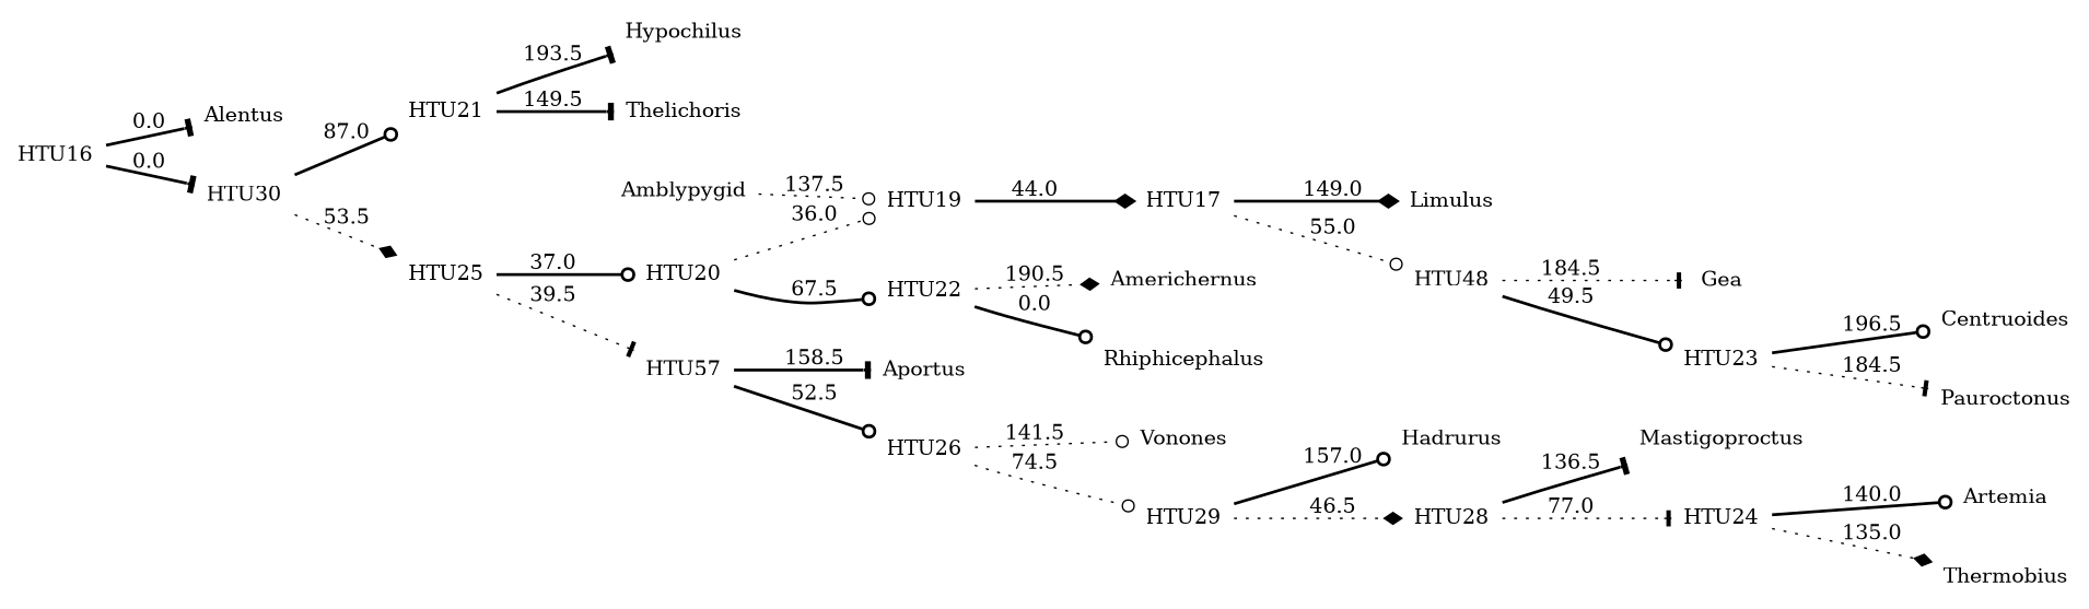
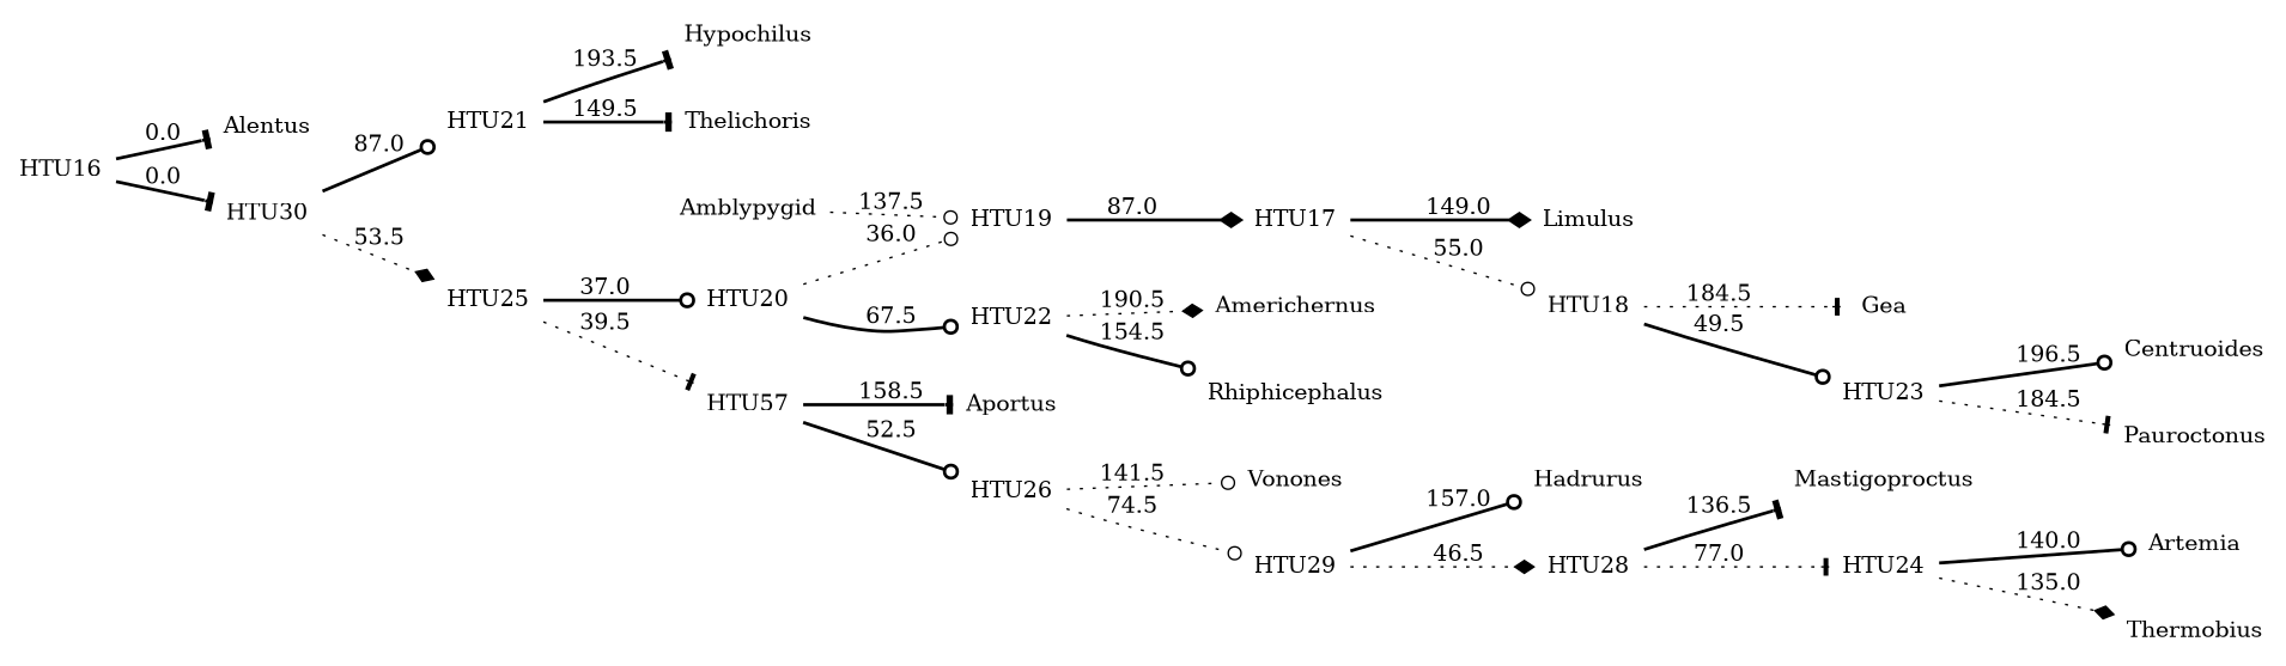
  digraph {
    rankdir=LR
    node [shape=none]
    edge [arrowhead=odot style=bold]
    n1 [label=Alentus]
    n2 [label=Amblypygid]
    n3 [label=HTU19]
    n4 [label=Americhernus]
    n5 [label=Aportus]
    n6 [label=Artemia]
    n7 [label=Centruoides]
    n8 [label=Gea]
    n9 [label=Hadrurus]
    n10 [label=Hypochilus]
    n11 [label=Limulus]
    n12 [label=Mastigoproctus]
    n13 [label=Pauroctonus]
    n14 [label=Rhiphicephalus]
    n15 [label=Thelichoris]
    n16 [label=Thermobius]
    n17 [label=Vonones]
    n18 [label=HTU16]
    n19 [label=HTU30]
    n20 [label=HTU21]
    n21 [label=HTU25]
    n22 [label=HTU17]
-   n23 [label=HTU48]
+   n23 [label=HTU18]
    n24 [label=HTU23]
    n25 [label=HTU20]
    n26 [label=HTU22]
    n27 [label=HTU24]
    n28 [label=HTU57]
    n29 [label=HTU26]
    n30 [label=HTU29]
    n31 [label=HTU28]
    n2 -> n3 [label=137.5 style=dotted]
-   n3 -> n22 [arrowhead=diamond label=44.0]
+   n3 -> n22 [arrowhead=diamond label=87.0]
    n18 -> n1 [arrowhead=tee label=0.0]
    n18 -> n19 [arrowhead=tee label=0.0]
    n19 -> n20 [label=87.0]
    n19 -> n21 [arrowhead=diamond label=53.5 style=dotted]
    n20 -> n10 [arrowhead=tee label=193.5]
    n20 -> n15 [arrowhead=tee label=149.5]
    n21 -> n25 [label=37.0]
    n21 -> n28 [arrowhead=tee label=39.5 style=dotted]
    n22 -> n11 [arrowhead=diamond label=149.0]
    n22 -> n23 [label=55.0 style=dotted]
    n23 -> n8 [arrowhead=tee label=184.5 style=dotted]
    n23 -> n24 [label=49.5]
    n24 -> n7 [label=196.5]
    n24 -> n13 [arrowhead=tee label=184.5 style=dotted]
    n25 -> n3 [label=36.0 style=dotted]
    n25 -> n26 [label=67.5]
    n26 -> n4 [arrowhead=diamond label=190.5 style=dotted]
-   n26 -> n14 [label=0.0]
+   n26 -> n14 [label=154.5]
    n27 -> n6 [label=140.0]
    n27 -> n16 [arrowhead=diamond label=135.0 style=dotted]
    n28 -> n5 [arrowhead=tee label=158.5]
    n28 -> n29 [label=52.5]
    n29 -> n17 [label=141.5 style=dotted]
    n29 -> n30 [label=74.5 style=dotted]
    n30 -> n9 [label=157.0]
    n30 -> n31 [arrowhead=diamond label=46.5 style=dotted]
    n31 -> n12 [arrowhead=tee label=136.5]
    n31 -> n27 [arrowhead=tee label=77.0 style=dotted]
  }
